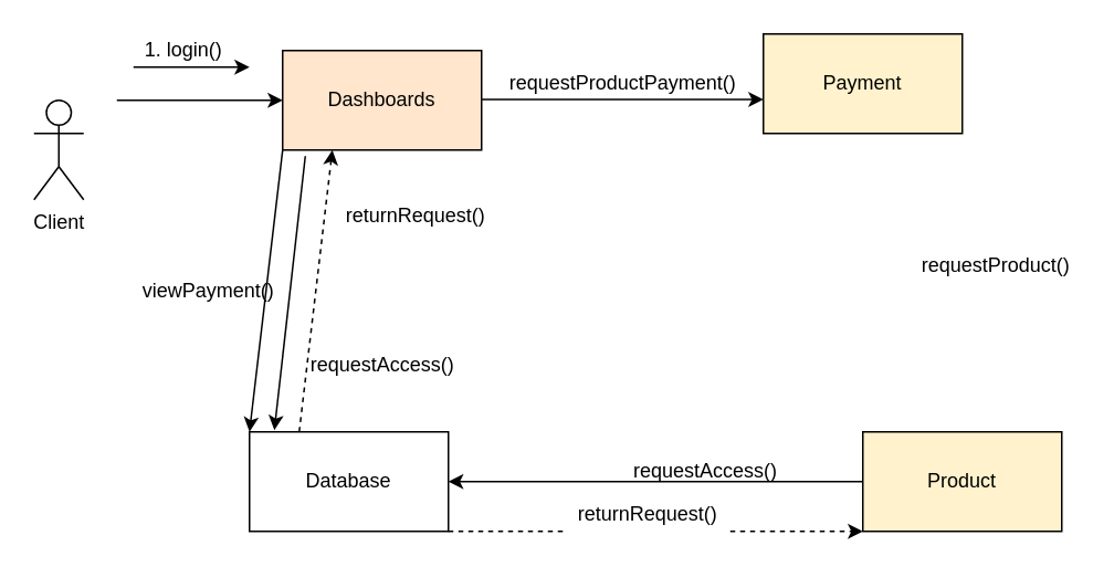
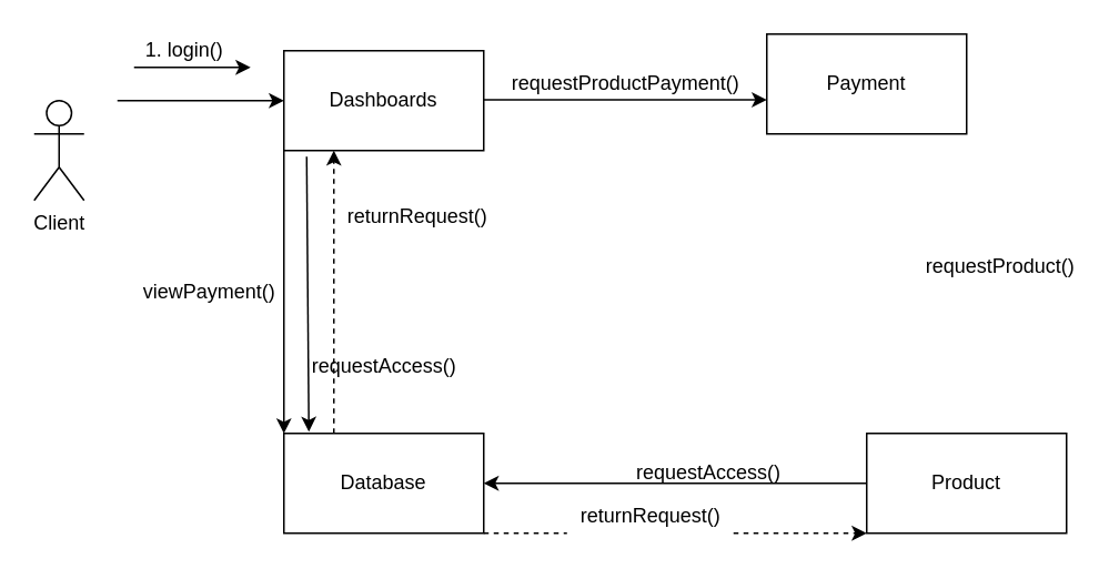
  <mxCell id="0" />
  <mxCell id="1" parent="0" />
- <mxCell id="2" value="Dashboards" style="rounded=0;whiteSpace=wrap;html=1;fillColor=#ffe6cc;" vertex="1" parent="1"><mxGeometry x="170" y="30" width="120" height="60" as="geometry" /></mxCell>
- <mxCell id="3" value="Payment" style="rounded=0;whiteSpace=wrap;html=1;fillColor=#fff2cc;" vertex="1" parent="1"><mxGeometry x="460" y="20" width="120" height="60" as="geometry" /></mxCell>
- <mxCell id="4" value="Database" style="rounded=0;whiteSpace=wrap;html=1;" vertex="1" parent="1"><mxGeometry x="150" y="260" width="120" height="60" as="geometry" /></mxCell>
+ <mxCell id="2" value="Dashboards" style="rounded=0;whiteSpace=wrap;html=1;" vertex="1" parent="1"><mxGeometry x="170" y="30" width="120" height="60" as="geometry" /></mxCell>
+ <mxCell id="3" value="Payment" style="rounded=0;whiteSpace=wrap;html=1;" vertex="1" parent="1"><mxGeometry x="460" y="20" width="120" height="60" as="geometry" /></mxCell>
+ <mxCell id="4" value="Database" style="rounded=0;whiteSpace=wrap;html=1;" vertex="1" parent="1"><mxGeometry x="170" y="260" width="120" height="60" as="geometry" /></mxCell>
  <mxCell id="5" value="" style="endArrow=classic;html=1;exitX=0.114;exitY=1.061;exitDx=0;exitDy=0;entryX=0.125;entryY=-0.017;entryDx=0;entryDy=0;entryPerimeter=0;exitPerimeter=0;" edge="1" parent="1" source="2" target="4"><mxGeometry width="50" height="50" relative="1" as="geometry"><mxPoint x="480" y="120" as="sourcePoint" /><mxPoint x="530" y="70" as="targetPoint" /></mxGeometry></mxCell>
  <mxCell id="6" value="" style="endArrow=classic;html=1;entryX=1;entryY=1;entryDx=0;entryDy=0;" edge="1" parent="1"><mxGeometry width="50" height="50" relative="1" as="geometry"><mxPoint x="80" y="40" as="sourcePoint" /><mxPoint x="150" y="40" as="targetPoint" /></mxGeometry></mxCell>
  <mxCell id="7" value="" style="endArrow=classic;html=1;entryX=0;entryY=0.5;entryDx=0;entryDy=0;" edge="1" parent="1" target="2"><mxGeometry width="50" height="50" relative="1" as="geometry"><mxPoint x="70" y="60" as="sourcePoint" /><mxPoint x="470" y="150" as="targetPoint" /></mxGeometry></mxCell>
  <mxCell id="8" value="1. login()" style="text;html=1;align=center;verticalAlign=middle;resizable=0;points=[];autosize=1;strokeColor=none;" vertex="1" parent="1"><mxGeometry x="80" y="20" width="60" height="20" as="geometry" /></mxCell>
  <mxCell id="9" value="" style="html=1;labelBackgroundColor=#ffffff;startArrow=none;startFill=0;startSize=6;endArrow=classic;endFill=1;endSize=6;jettySize=auto;orthogonalLoop=1;strokeWidth=1;dashed=1;fontSize=14;exitX=0.25;exitY=0;exitDx=0;exitDy=0;entryX=0.25;entryY=1;entryDx=0;entryDy=0;" edge="1" parent="1" source="4" target="2"><mxGeometry width="60" height="60" relative="1" as="geometry"><mxPoint x="345" y="140" as="sourcePoint" /><mxPoint x="277" y="91" as="targetPoint" /><Array as="points" /></mxGeometry></mxCell>
  <mxCell id="10" value="returnRequest()" style="text;html=1;align=center;verticalAlign=middle;resizable=0;points=[];autosize=1;strokeColor=none;" vertex="1" parent="1"><mxGeometry x="200" y="120" width="100" height="20" as="geometry" /></mxCell>
  <mxCell id="11" value="&lt;font style=&quot;font-size: 12px; line-height: 1.2;&quot;&gt;requestAccess()&lt;/font&gt;" style="text;html=1;align=center;verticalAlign=middle;resizable=0;points=[];autosize=1;strokeColor=none;" vertex="1" parent="1"><mxGeometry x="180" y="210" width="100" height="20" as="geometry" /></mxCell>
  <mxCell id="12" value="" style="html=1;labelBackgroundColor=#ffffff;startArrow=none;startFill=0;startSize=6;endArrow=none;endFill=1;endSize=6;jettySize=auto;orthogonalLoop=1;strokeWidth=1;dashed=1;fontSize=14;" edge="1" parent="1"><mxGeometry width="60" height="60" relative="1" as="geometry"><mxPoint x="490" y="200" as="sourcePoint" /><mxPoint x="490" y="200" as="targetPoint" /><Array as="points" /></mxGeometry></mxCell>
  <mxCell id="13" value="requestProductPayment()" style="text;html=1;align=center;verticalAlign=middle;resizable=0;points=[];autosize=1;strokeColor=none;" vertex="1" parent="1"><mxGeometry x="300" y="40" width="150" height="20" as="geometry" /></mxCell>
  <mxCell id="14" value="" style="endArrow=classic;html=1;entryX=0;entryY=0;entryDx=0;entryDy=0;exitX=0;exitY=1;exitDx=0;exitDy=0;" edge="1" parent="1" source="2" target="4"><mxGeometry width="50" height="50" relative="1" as="geometry"><mxPoint x="240" y="90" as="sourcePoint" /><mxPoint x="275" y="248.98" as="targetPoint" /></mxGeometry></mxCell>
  <mxCell id="15" value="viewPayment()" style="text;html=1;align=center;verticalAlign=middle;resizable=0;points=[];autosize=1;strokeColor=none;" vertex="1" parent="1"><mxGeometry x="80" y="165" width="90" height="20" as="geometry" /></mxCell>
  <mxCell id="16" value="Client" style="shape=umlActor;verticalLabelPosition=bottom;verticalAlign=top;html=1;outlineConnect=0;" vertex="1" parent="1"><mxGeometry x="20" y="60" width="30" height="60" as="geometry" /></mxCell>
  <mxCell id="17" style="edgeStyle=orthogonalEdgeStyle;rounded=0;orthogonalLoop=1;jettySize=auto;html=1;entryX=1;entryY=0.5;entryDx=0;entryDy=0;" edge="1" parent="1" source="18" target="4"><mxGeometry relative="1" as="geometry" /></mxCell>
- <mxCell id="18" value="Product" style="rounded=0;whiteSpace=wrap;html=1;fillColor=#fff2cc;" vertex="1" parent="1"><mxGeometry x="520" y="260" width="120" height="60" as="geometry" /></mxCell>
+ <mxCell id="18" value="Product" style="rounded=0;whiteSpace=wrap;html=1;" vertex="1" parent="1"><mxGeometry x="520" y="260" width="120" height="60" as="geometry" /></mxCell>
  <mxCell id="19" value="requestProduct()" style="text;html=1;align=center;verticalAlign=middle;resizable=0;points=[];autosize=1;strokeColor=none;fillColor=none;" vertex="1" parent="1"><mxGeometry x="550" y="150" width="100" height="20" as="geometry" /></mxCell>
  <mxCell id="20" value="requestAccess()" style="text;whiteSpace=wrap;html=1;" vertex="1" parent="1"><mxGeometry x="380" y="270" width="110" height="30" as="geometry" /></mxCell>
  <mxCell id="21" value="" style="html=1;labelBackgroundColor=#ffffff;startArrow=none;startFill=0;startSize=6;endArrow=classic;endFill=1;endSize=6;jettySize=auto;orthogonalLoop=1;strokeWidth=1;dashed=1;fontSize=14;exitX=1;exitY=1;exitDx=0;exitDy=0;entryX=0;entryY=1;entryDx=0;entryDy=0;" edge="1" parent="1" source="23" target="18"><mxGeometry width="60" height="60" relative="1" as="geometry"><mxPoint x="249.47" y="520" as="sourcePoint" /><mxPoint x="249.47" y="350" as="targetPoint" /><Array as="points" /></mxGeometry></mxCell>
  <mxCell id="22" value="" style="endArrow=classic;html=1;exitX=1;exitY=0.25;exitDx=0;exitDy=0;entryX=0;entryY=0.25;entryDx=0;entryDy=0;" edge="1" parent="1"><mxGeometry width="50" height="50" relative="1" as="geometry"><mxPoint y="59.52" as="sourcePoint" x="290" /><mxPoint x="460" y="59.52" as="targetPoint" /></mxGeometry></mxCell>
  <mxCell id="23" value="returnRequest()" style="text;html=1;align=center;verticalAlign=middle;resizable=0;points=[];autosize=1;strokeColor=none;fillColor=none;" vertex="1" parent="1"><mxGeometry x="340" y="300" width="100" height="20" as="geometry" /></mxCell>
  <mxCell id="24" value="" style="html=1;labelBackgroundColor=#ffffff;startArrow=none;startFill=0;startSize=6;endArrow=none;endFill=1;endSize=6;jettySize=auto;orthogonalLoop=1;strokeWidth=1;dashed=1;fontSize=14;exitX=1;exitY=1;exitDx=0;exitDy=0;entryX=0;entryY=1;entryDx=0;entryDy=0;" edge="1" parent="1" source="4" target="23"><mxGeometry width="60" height="60" relative="1" as="geometry"><mxPoint y="320" as="sourcePoint" x="290" /><mxPoint x="520" y="320" as="targetPoint" /><Array as="points" /></mxGeometry></mxCell>
